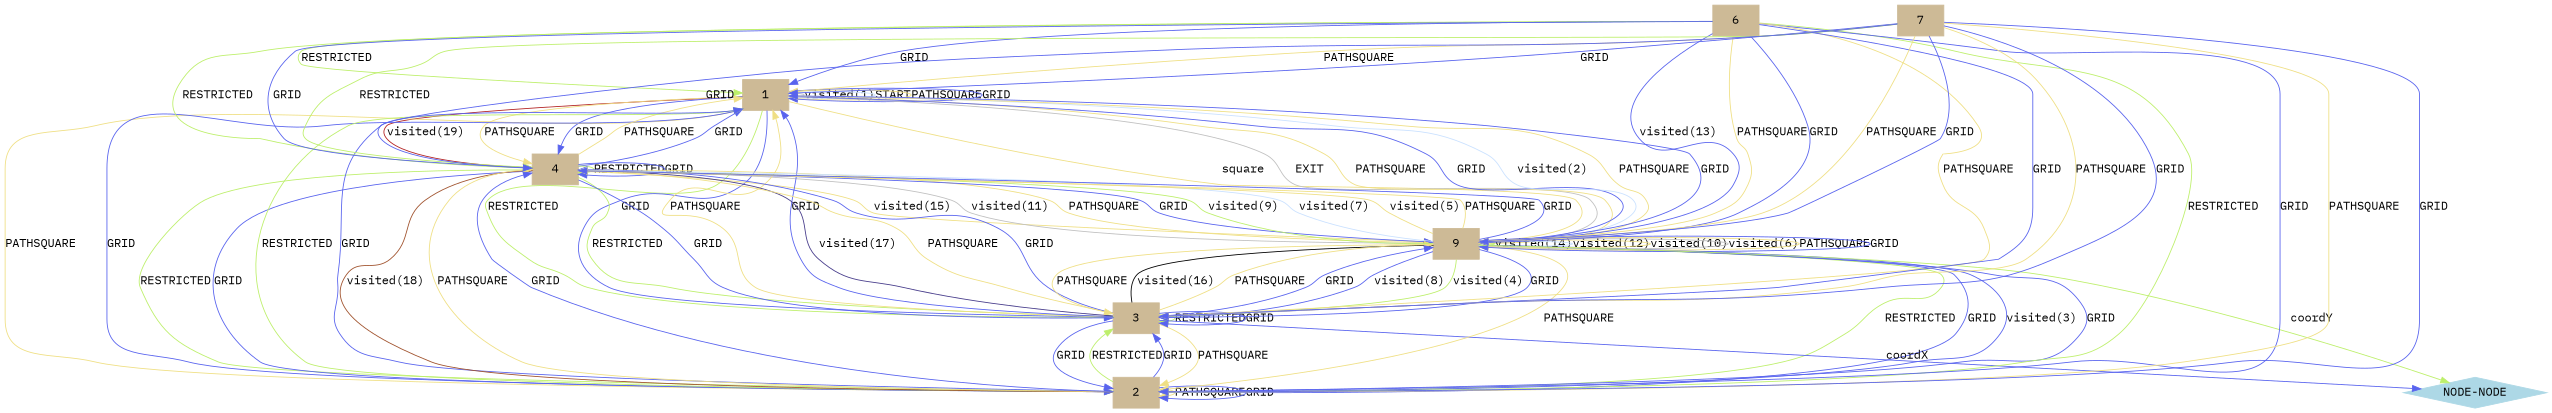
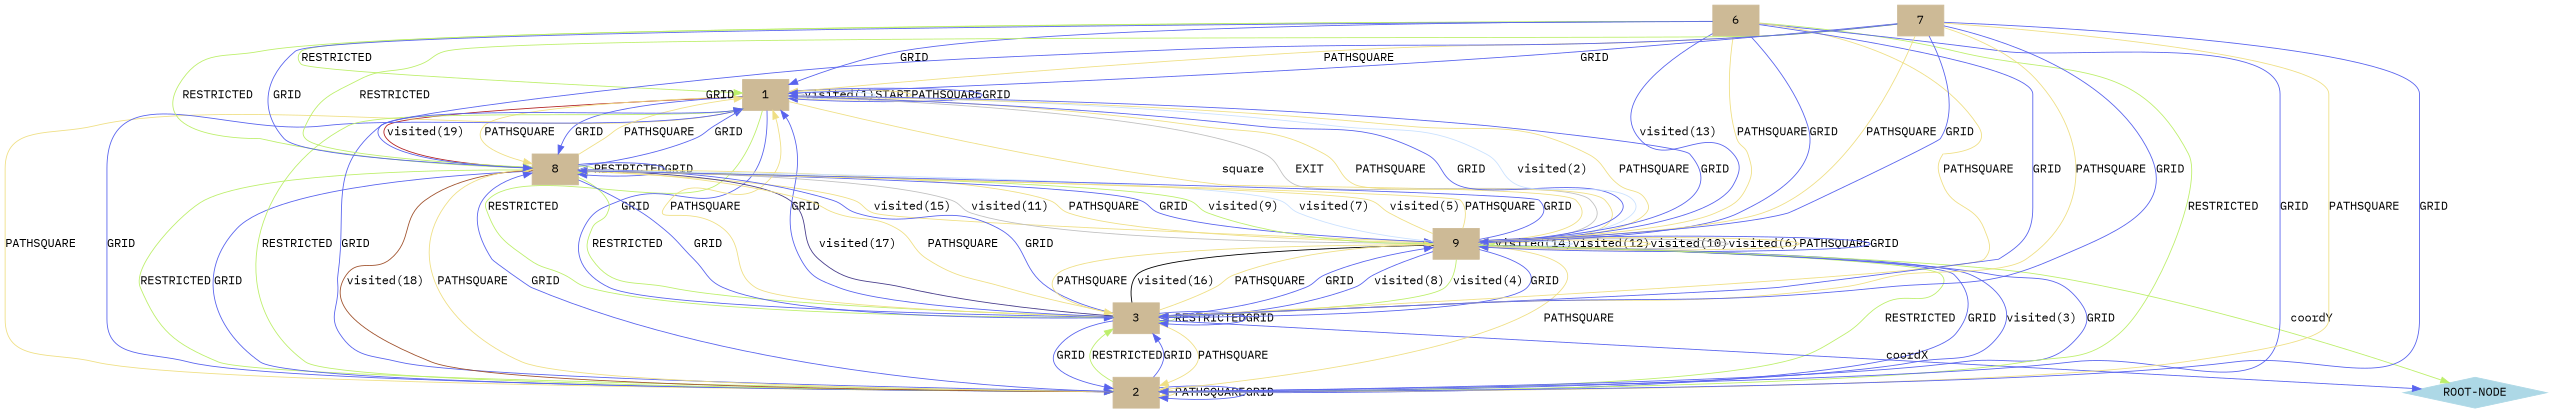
  digraph {
    fontname="IBM Plex Mono"
    fontsize=12
    rankdir=TB
    node [color=wheat3 fontname="IBM Plex Mono" shape=box style="filled, solid"]
    edge [color="#5863ee" fontname="IBM Plex Mono"]
    1
-   4
+   4 [label=8]
    2
    3
    n5 [label=9]
-   "ROOT-NODE" [color=lightblue shape=diamond label="NODE-NODE"]
+   "ROOT-NODE" [color=lightblue shape=diamond]
    6
    7
    subgraph cluster_1 {
      color=lightgrey
      label=TOAST_MESSAGE
      style=filled
    }
    subgraph cluster_2 {
      color=lightgrey
      label=ANSWERS
      style=filled
    }
    1 -> 1 [color=gray label="visited(1)"]
    1 -> 1 [color=LightSteelBlue1 label=START]
    1 -> 1 [color="#efdf84" label=PATHSQUARE]
    1 -> 1 [label=GRID]
    1 -> 4 [color=firebrick label="visited(19)"]
    1 -> 4 [color="#efdf84" label=PATHSQUARE]
    1 -> 4 [label=GRID]
    1 -> 2 [color="#efdf84" label=PATHSQUARE]
    1 -> 2 [label=GRID]
    1 -> 3 [color="#bdef6b" label=RESTRICTED]
    1 -> 3 [label=GRID]
    1 -> n5 [color="#efdf84" label=square]
    1 -> n5 [color=gray label=EXIT]
    1 -> n5 [color="#efdf84" label=PATHSQUARE]
    1 -> n5 [label=GRID]
    4 -> 1 [color="#efdf84" label=PATHSQUARE]
    4 -> 1 [label=GRID]
    4 -> 4 [color="#bdef6b" label=RESTRICTED]
    4 -> 4 [label=GRID]
    4 -> 2 [color="#bdef6b" label=RESTRICTED]
    4 -> 2 [label=GRID]
    4 -> 3 [color="#bdef6b" label=RESTRICTED]
    4 -> 3 [label=GRID]
    4 -> n5 [color="#efdf84" label="visited(15)"]
    4 -> n5 [color=gray label="visited(11)"]
    4 -> n5 [color="#efdf84" label=PATHSQUARE]
    4 -> n5 [label=GRID]
    2 -> 1 [color="#bdef6b" label=RESTRICTED]
    2 -> 1 [label=GRID]
    2 -> 4 [color=sienna label="visited(18)"]
    2 -> 4 [color="#efdf84" label=PATHSQUARE]
    2 -> 4 [label=GRID]
    2 -> 2 [color="#efdf84" label=PATHSQUARE]
    2 -> 2 [label=GRID]
    2 -> 3 [color="#bdef6b" label=RESTRICTED]
    2 -> 3 [label=GRID]
    2 -> n5 [color="#bdef6b" label=RESTRICTED]
    2 -> n5 [label=GRID]
    3 -> 1 [color="#efdf84" label=PATHSQUARE]
    3 -> 1 [label=GRID]
    3 -> 4 [color=SlateBlue4 label="visited(17)"]
    3 -> 4 [color="#efdf84" label=PATHSQUARE]
    3 -> 4 [label=GRID]
    3 -> 2 [color="#efdf84" label=PATHSQUARE]
    3 -> 2 [label=GRID]
    3 -> 3 [color="#bdef6b" label=RESTRICTED]
    3 -> 3 [label=GRID]
    3 -> n5 [color=black label="visited(16)"]
    3 -> n5 [color="#efdf84" label=PATHSQUARE]
    3 -> n5 [label=GRID]
    3 -> "ROOT-NODE" [label=coordX]
    n5 -> 1 [color=LightSteelBlue1 label="visited(2)"]
    n5 -> 1 [color="#efdf84" label=PATHSQUARE]
    n5 -> 1 [label=GRID]
    n5 -> 4 [color="#bdef6b" label="visited(9)"]
    n5 -> 4 [color=LightSteelBlue1 label="visited(7)"]
    n5 -> 4 [color="#efdf84" label="visited(5)"]
    n5 -> 4 [color="#efdf84" label=PATHSQUARE]
    n5 -> 4 [label=GRID]
    n5 -> 2 [label="visited(3)"]
    n5 -> 2 [color="#efdf84" label=PATHSQUARE]
    n5 -> 2 [label=GRID]
    n5 -> 3 [label="visited(8)"]
    n5 -> 3 [color="#bdef6b" label="visited(4)"]
    n5 -> 3 [color="#efdf84" label=PATHSQUARE]
    n5 -> 3 [label=GRID]
    n5 -> n5 [color="#bdef6b" label="visited(14)"]
    n5 -> n5 [color=LightSteelBlue1 label="visited(12)"]
    n5 -> n5 [color="#efdf84" label="visited(10)"]
    n5 -> n5 [color=gray label="visited(6)"]
    n5 -> n5 [color="#efdf84" label=PATHSQUARE]
    n5 -> n5 [label=GRID]
    n5 -> "ROOT-NODE" [color="#bdef6b" label=coordY]
    6 -> 1 [color="#bdef6b" label=RESTRICTED]
    6 -> 1 [label=GRID]
    6 -> 4 [color="#bdef6b" label=RESTRICTED]
    6 -> 4 [label=GRID]
    6 -> 2 [color="#bdef6b" label=RESTRICTED]
    6 -> 2 [label=GRID]
    6 -> 3 [color="#efdf84" label=PATHSQUARE]
    6 -> 3 [label=GRID]
    6 -> n5 [label="visited(13)"]
    6 -> n5 [color="#efdf84" label=PATHSQUARE]
    6 -> n5 [label=GRID]
    7 -> 1 [color="#efdf84" label=PATHSQUARE]
    7 -> 1 [label=GRID]
    7 -> 4 [color="#bdef6b" label=RESTRICTED]
    7 -> 4 [label=GRID]
    7 -> 2 [color="#efdf84" label=PATHSQUARE]
    7 -> 2 [label=GRID]
    7 -> 3 [color="#efdf84" label=PATHSQUARE]
    7 -> 3 [label=GRID]
    7 -> n5 [color="#efdf84" label=PATHSQUARE]
    7 -> n5 [label=GRID]
  }
